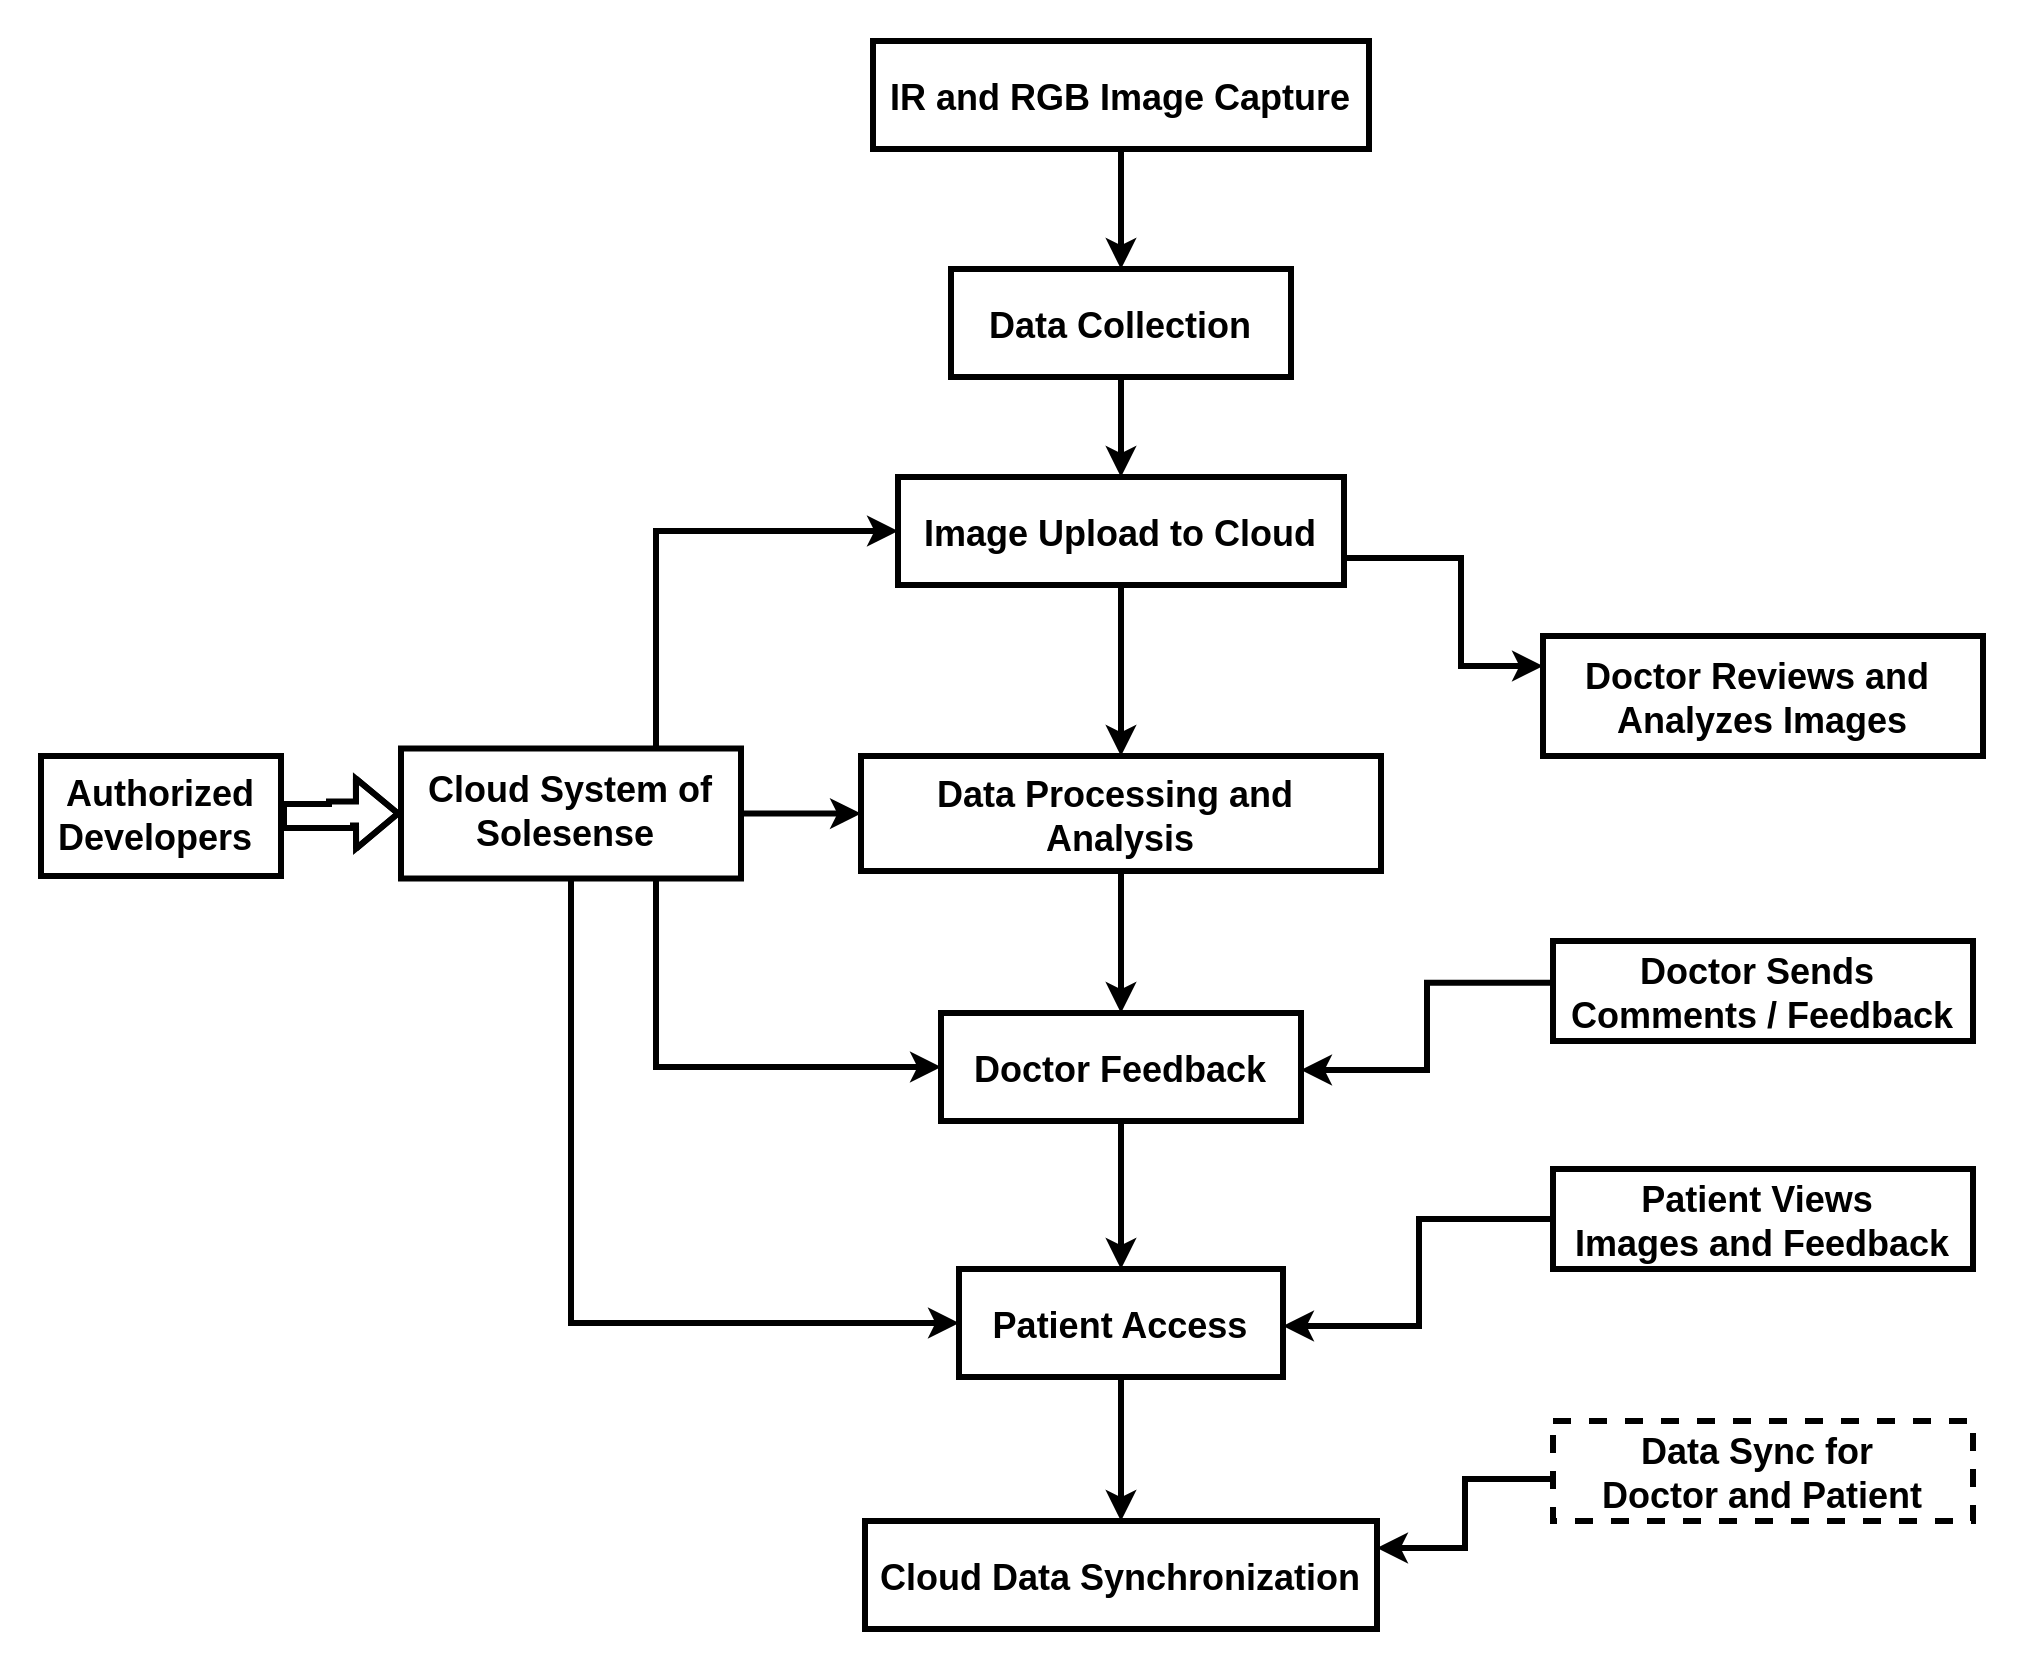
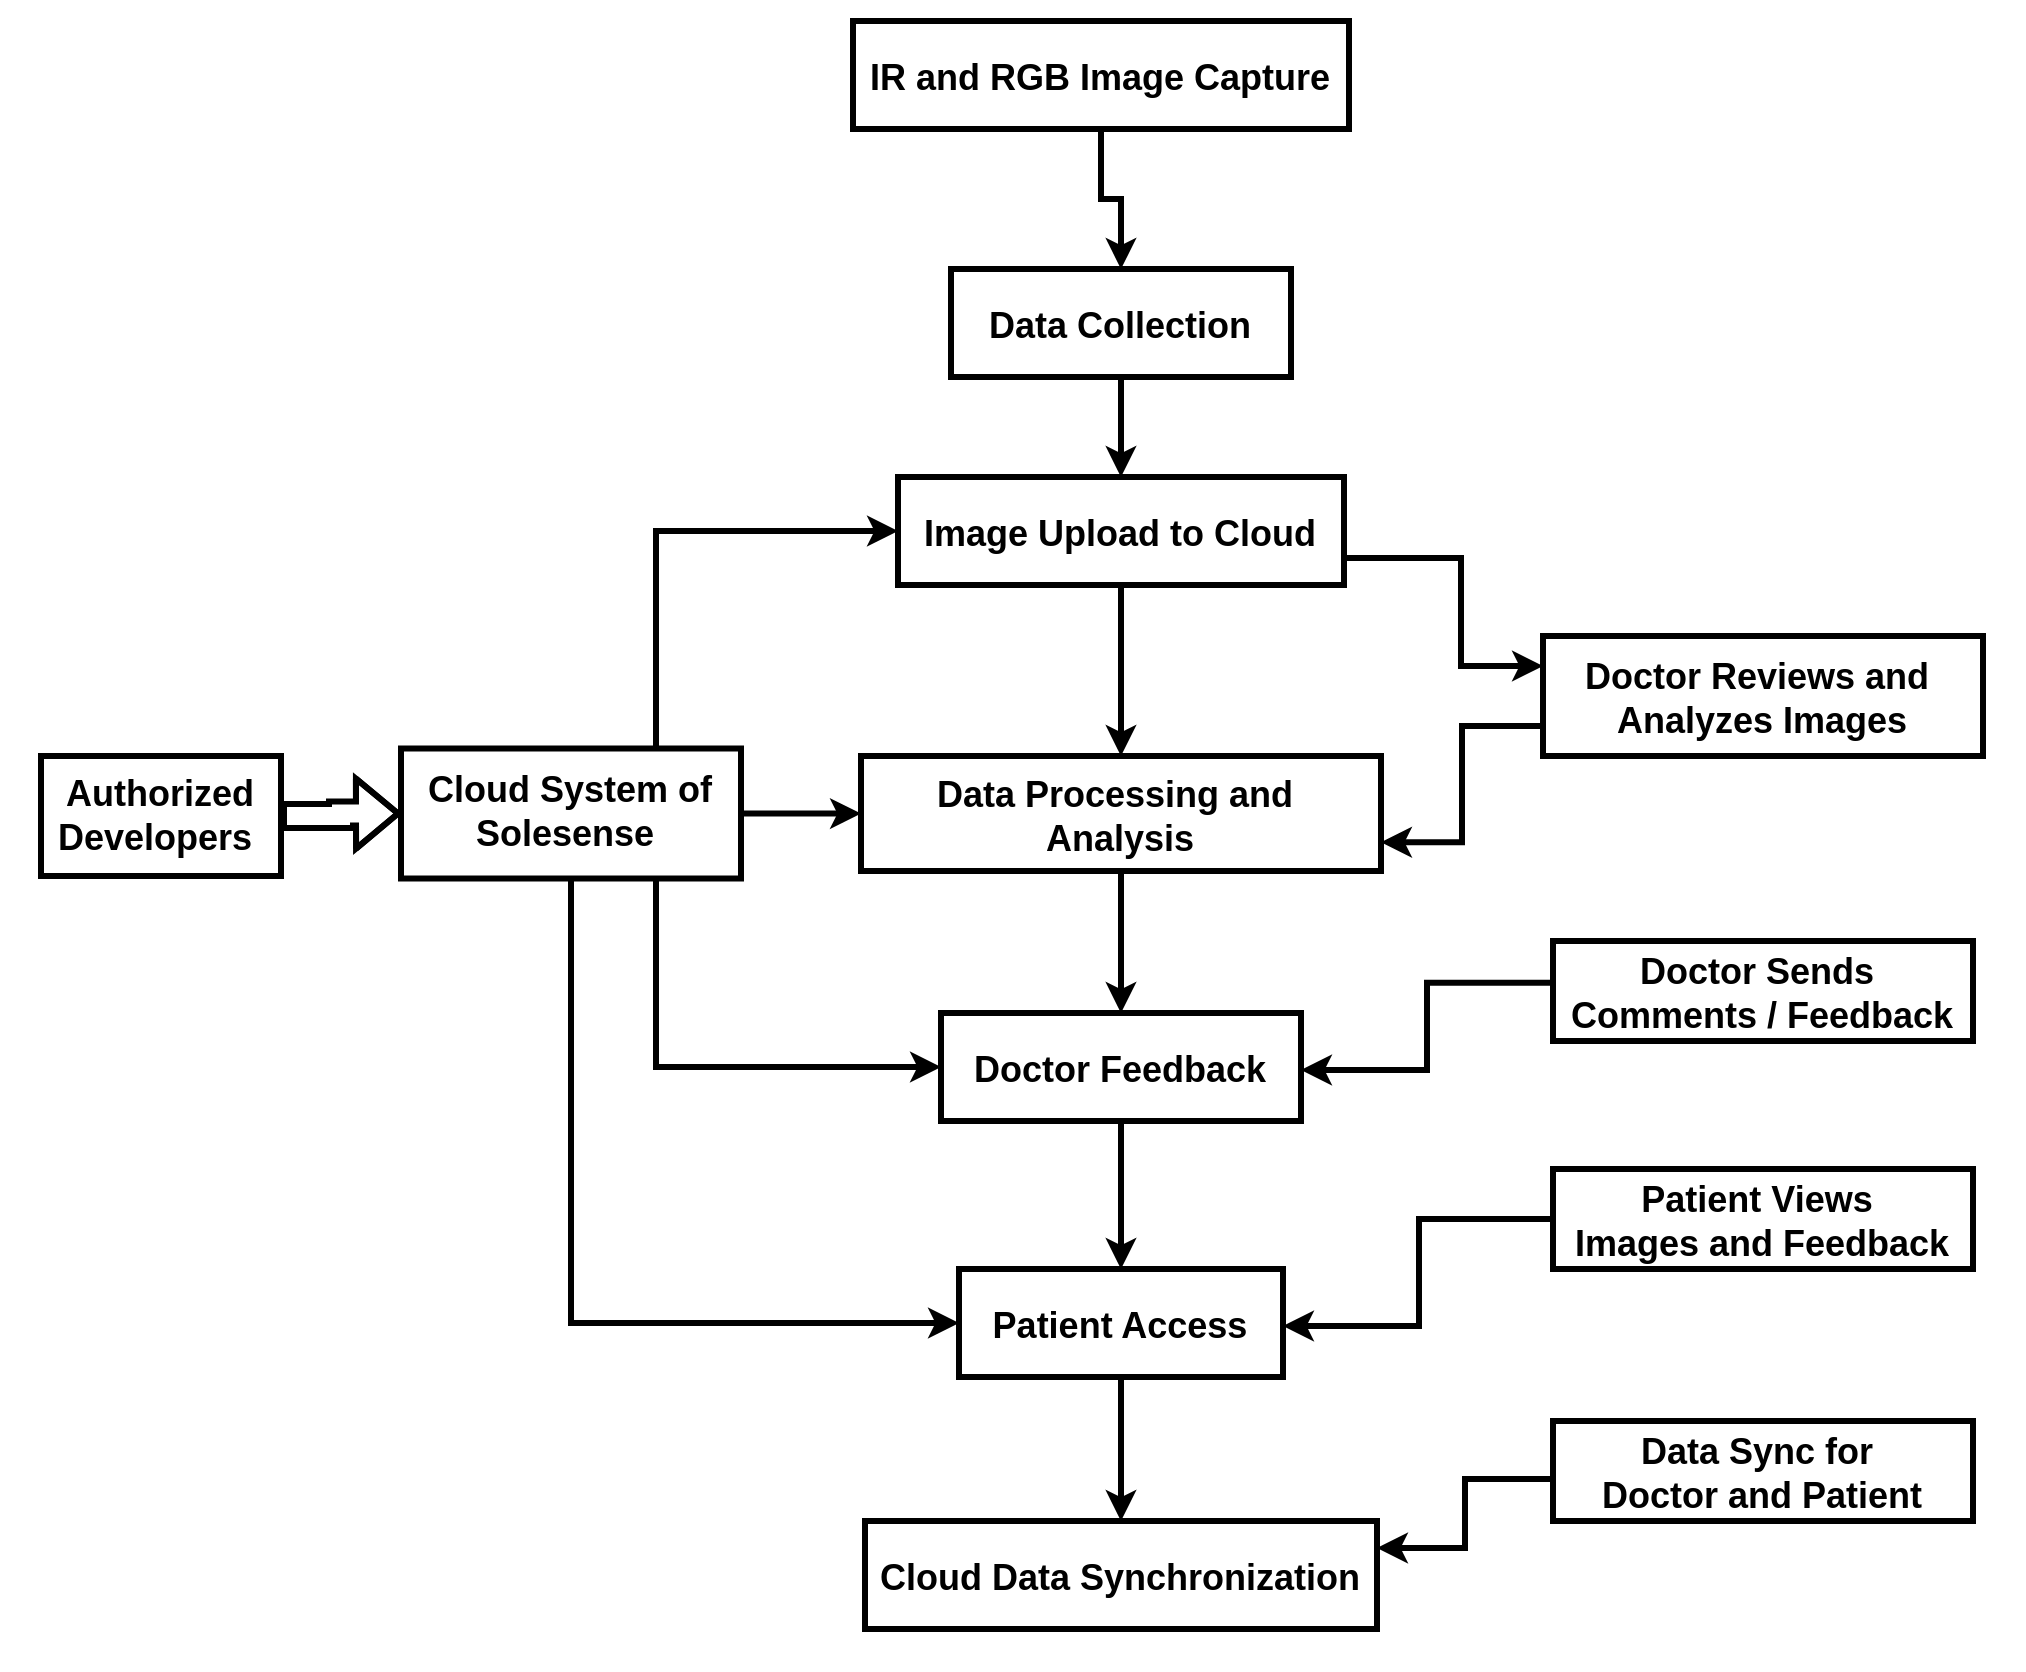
  <mxCell id="0" />
  <mxCell id="1" parent="0" />
  <mxCell id="2" value="" style="edgeStyle=orthogonalEdgeStyle;rounded=0;orthogonalLoop=1;jettySize=auto;html=1;fontSize=18;strokeWidth=3;fontStyle=1" edge="1" parent="1" source="3" target="6"><mxGeometry relative="1" as="geometry" /></mxCell>
  <mxCell id="3" value="Data Collection" style="fillColor=none;strokeColor=default;fontSize=18;strokeWidth=3;fontStyle=1" parent="1" vertex="1"><mxGeometry x="475" y="134" width="170" height="54" as="geometry" /></mxCell>
  <mxCell id="4" value="" style="edgeStyle=orthogonalEdgeStyle;rounded=0;orthogonalLoop=1;jettySize=auto;html=1;fontSize=18;strokeWidth=3;fontStyle=1" edge="1" parent="1" source="6" target="8"><mxGeometry relative="1" as="geometry" /></mxCell>
  <mxCell id="5" style="edgeStyle=orthogonalEdgeStyle;rounded=0;orthogonalLoop=1;jettySize=auto;html=1;entryX=0;entryY=0.25;entryDx=0;entryDy=0;exitX=1;exitY=0.75;exitDx=0;exitDy=0;fontSize=14;strokeWidth=3;" edge="1" parent="1" source="6" target="16"><mxGeometry relative="1" as="geometry"><Array as="points"><mxPoint x="730" y="279" /><mxPoint x="730" y="333" /></Array></mxGeometry></mxCell>
  <mxCell id="6" value="Image Upload to Cloud" style="fillColor=none;strokeColor=default;fontSize=18;strokeWidth=3;fontStyle=1" parent="1" vertex="1"><mxGeometry x="448.5" y="238" width="223" height="54" as="geometry" /></mxCell>
  <mxCell id="7" value="" style="edgeStyle=orthogonalEdgeStyle;rounded=0;orthogonalLoop=1;jettySize=auto;html=1;fontSize=18;strokeWidth=3;fontStyle=1" edge="1" parent="1" source="8" target="10"><mxGeometry relative="1" as="geometry" /></mxCell>
  <mxCell id="8" value="Data Processing and &#10;Analysis" style="fillColor=none;strokeColor=default;fontSize=18;strokeWidth=3;fontStyle=1" parent="1" vertex="1"><mxGeometry x="430" y="377.5" width="260" height="57.5" as="geometry" /></mxCell>
  <mxCell id="9" value="" style="edgeStyle=orthogonalEdgeStyle;rounded=0;orthogonalLoop=1;jettySize=auto;html=1;fontSize=18;strokeWidth=3;fontStyle=1" edge="1" parent="1" source="10" target="12"><mxGeometry relative="1" as="geometry" /></mxCell>
  <mxCell id="10" value="Doctor Feedback" style="fillColor=none;strokeColor=default;fontSize=18;strokeWidth=3;fontStyle=1" parent="1" vertex="1"><mxGeometry x="470" y="506" width="180" height="54" as="geometry" /></mxCell>
  <mxCell id="11" value="" style="edgeStyle=orthogonalEdgeStyle;rounded=0;orthogonalLoop=1;jettySize=auto;html=1;fontSize=18;strokeWidth=3;fontStyle=1" edge="1" parent="1" source="12" target="13"><mxGeometry relative="1" as="geometry" /></mxCell>
  <mxCell id="12" value="Patient Access" style="fillColor=none;strokeColor=default;fontSize=18;strokeWidth=3;fontStyle=1" parent="1" vertex="1"><mxGeometry x="479" y="634" width="162" height="54" as="geometry" /></mxCell>
  <mxCell id="13" value="Cloud Data Synchronization" style="fillColor=none;strokeColor=default;fontSize=18;strokeWidth=3;fontStyle=1" parent="1" vertex="1"><mxGeometry x="432" y="760" width="256" height="54" as="geometry" /></mxCell>
  <mxCell id="14" value="" style="edgeStyle=orthogonalEdgeStyle;rounded=0;orthogonalLoop=1;jettySize=auto;html=1;fontSize=18;strokeWidth=3;fontStyle=1" edge="1" parent="1" source="15" target="3"><mxGeometry relative="1" as="geometry" /></mxCell>
- <mxCell id="15" value="IR and RGB Image Capture" style="fillColor=none;strokeColor=default;fontSize=18;strokeWidth=3;fontStyle=1" parent="1" vertex="1"><mxGeometry x="436" y="20" width="248" height="54" as="geometry" /></mxCell>
+ <mxCell id="15" value="IR and RGB Image Capture" style="fillColor=none;strokeColor=default;fontSize=18;strokeWidth=3;fontStyle=1" parent="1" vertex="1"><mxGeometry x="426" y="10" width="248" height="54" as="geometry" /></mxCell>
  <mxCell id="16" value="Doctor Reviews and &#10;Analyzes Images" style="fillColor=none;strokeColor=default;fontSize=18;strokeWidth=3;fontStyle=1" parent="1" vertex="1"><mxGeometry x="771" y="317.5" width="220" height="60" as="geometry" /></mxCell>
  <mxCell id="17" style="edgeStyle=orthogonalEdgeStyle;rounded=0;orthogonalLoop=1;jettySize=auto;html=1;entryX=1;entryY=0.25;entryDx=0;entryDy=0;fontSize=18;strokeWidth=3;fontStyle=1;exitX=0.001;exitY=0.417;exitDx=0;exitDy=0;exitPerimeter=0;" edge="1" parent="1" source="18"><mxGeometry relative="1" as="geometry"><mxPoint x="776" y="500" as="sourcePoint" /><mxPoint x="650" y="534.5" as="targetPoint" /><Array as="points"><mxPoint x="713" y="491" /><mxPoint x="713" y="535" /></Array></mxGeometry></mxCell>
  <mxCell id="18" value="Doctor Sends &#10;Comments / Feedback" style="fillColor=none;strokeColor=default;fontSize=18;strokeWidth=3;fontStyle=1" parent="1" vertex="1"><mxGeometry x="776" y="470" width="210" height="50" as="geometry" /></mxCell>
  <mxCell id="19" style="edgeStyle=orthogonalEdgeStyle;rounded=0;orthogonalLoop=1;jettySize=auto;html=1;entryX=1;entryY=0.25;entryDx=0;entryDy=0;fontSize=18;strokeWidth=3;fontStyle=1;exitX=0;exitY=0.5;exitDx=0;exitDy=0;" edge="1" parent="1" source="20"><mxGeometry relative="1" as="geometry"><mxPoint x="776" y="640" as="sourcePoint" /><mxPoint x="641" y="662.5" as="targetPoint" /><Array as="points"><mxPoint x="776" y="609" /><mxPoint x="709" y="610" /><mxPoint x="709" y="663" /></Array></mxGeometry></mxCell>
  <mxCell id="20" value="Patient Views &#10;Images and Feedback" style="fillColor=none;strokeColor=default;fontSize=18;strokeWidth=3;fontStyle=1" parent="1" vertex="1"><mxGeometry x="776" y="584" width="210" height="50" as="geometry" /></mxCell>
  <mxCell id="21" style="edgeStyle=orthogonalEdgeStyle;rounded=0;orthogonalLoop=1;jettySize=auto;html=1;entryX=1;entryY=0.25;entryDx=0;entryDy=0;fontSize=18;strokeWidth=3;fontStyle=1" edge="1" parent="1" source="22" target="13"><mxGeometry relative="1" as="geometry"><Array as="points"><mxPoint x="732" y="739" /><mxPoint x="732" y="773" /></Array></mxGeometry></mxCell>
- <mxCell id="22" value="Data Sync for &#10;Doctor and Patient" style="fillColor=none;strokeColor=default;fontSize=18;strokeWidth=3;fontStyle=1;dashed=1;" parent="1" vertex="1"><mxGeometry x="776" y="710" width="210" height="50" as="geometry" /></mxCell>
+ <mxCell id="22" value="Data Sync for &#10;Doctor and Patient" style="fillColor=none;strokeColor=default;fontSize=18;strokeWidth=3;fontStyle=1" parent="1" vertex="1"><mxGeometry x="776" y="710" width="210" height="50" as="geometry" /></mxCell>
  <mxCell id="23" style="edgeStyle=orthogonalEdgeStyle;rounded=0;orthogonalLoop=1;jettySize=auto;html=1;entryX=0;entryY=0.5;entryDx=0;entryDy=0;exitX=0.75;exitY=0;exitDx=0;exitDy=0;strokeWidth=3;fontSize=18;fontStyle=1" edge="1" parent="1" source="27" target="6"><mxGeometry relative="1" as="geometry" /></mxCell>
  <mxCell id="24" style="edgeStyle=orthogonalEdgeStyle;rounded=0;orthogonalLoop=1;jettySize=auto;html=1;strokeWidth=3;fontSize=18;fontStyle=1" edge="1" parent="1" source="27" target="8"><mxGeometry relative="1" as="geometry" /></mxCell>
  <mxCell id="25" style="edgeStyle=orthogonalEdgeStyle;rounded=0;orthogonalLoop=1;jettySize=auto;html=1;entryX=0;entryY=0.5;entryDx=0;entryDy=0;exitX=0.75;exitY=1;exitDx=0;exitDy=0;strokeWidth=3;fontSize=18;fontStyle=1" edge="1" parent="1" source="27" target="10"><mxGeometry relative="1" as="geometry" /></mxCell>
  <mxCell id="26" style="edgeStyle=orthogonalEdgeStyle;rounded=0;orthogonalLoop=1;jettySize=auto;html=1;entryX=0;entryY=0.5;entryDx=0;entryDy=0;exitX=0.5;exitY=1;exitDx=0;exitDy=0;strokeWidth=3;fontSize=18;fontStyle=1" edge="1" parent="1" source="27" target="12"><mxGeometry relative="1" as="geometry" /></mxCell>
  <mxCell id="27" value="Cloud System of Solesense&amp;nbsp;" style="rounded=0;whiteSpace=wrap;html=1;fontSize=18;strokeWidth=3;fontStyle=1" parent="1" vertex="1"><mxGeometry x="200" y="373.75" width="170" height="65" as="geometry" /></mxCell>
  <mxCell id="28" value="" style="edgeStyle=orthogonalEdgeStyle;rounded=0;orthogonalLoop=1;jettySize=auto;html=1;shape=flexArrow;entryX=0;entryY=0.5;entryDx=0;entryDy=0;exitX=1;exitY=0.5;exitDx=0;exitDy=0;fontSize=18;strokeWidth=3;fontStyle=1" parent="1" source="29" target="27" edge="1"><mxGeometry relative="1" as="geometry" /></mxCell>
  <mxCell id="29" value="Authorized Developers&amp;nbsp;" style="rounded=0;whiteSpace=wrap;html=1;fontSize=18;strokeWidth=3;fontStyle=1" parent="1" vertex="1"><mxGeometry x="20" y="377.5" width="120" height="60" as="geometry" /></mxCell>
+ <mxCell id="30" style="edgeStyle=orthogonalEdgeStyle;rounded=0;orthogonalLoop=1;jettySize=auto;html=1;entryX=1;entryY=0.75;entryDx=0;entryDy=0;exitX=0;exitY=0.75;exitDx=0;exitDy=0;fontSize=18;strokeWidth=3;fontStyle=1" edge="1" parent="1" source="16" target="8"><mxGeometry relative="1" as="geometry" /></mxCell>
